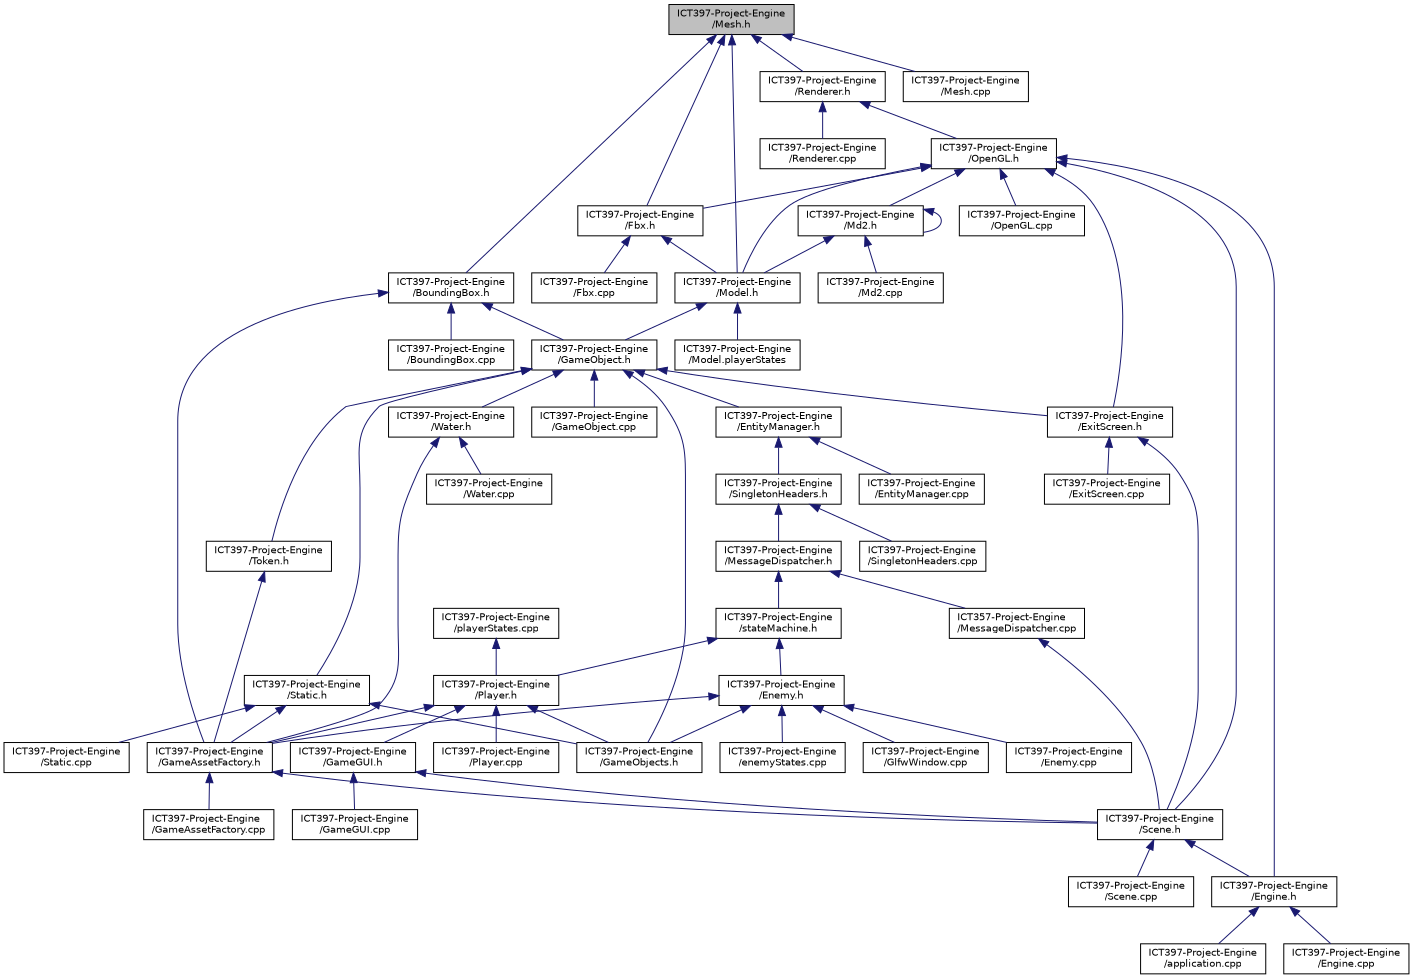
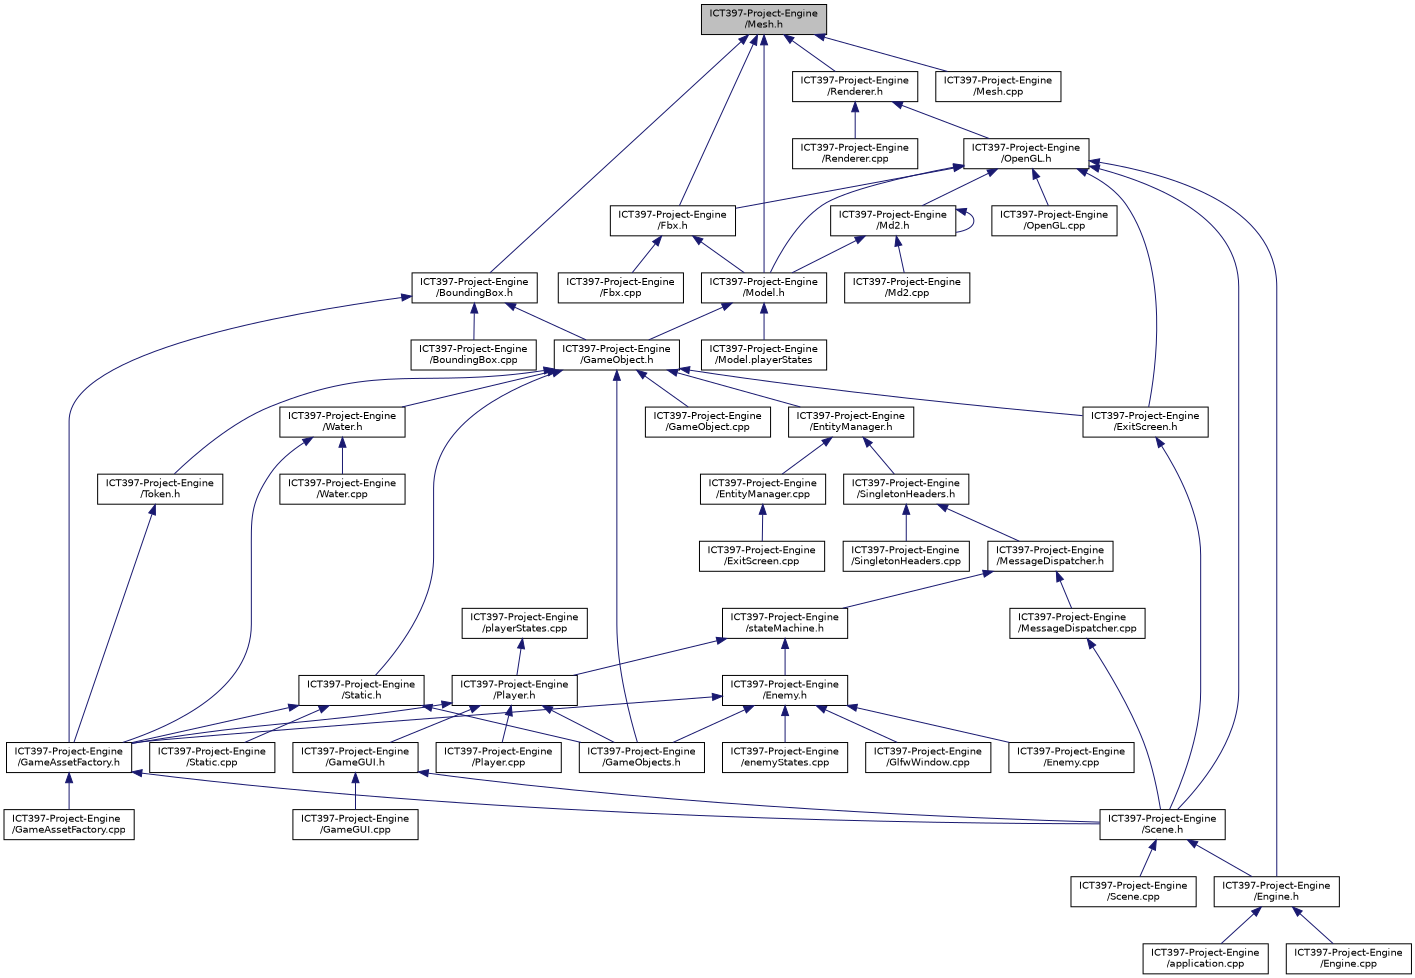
  digraph {
    node [color=black fillcolor=white fontname=Helvetica fontsize=10 shape=record style=filled]
    edge [color=midnightblue dir=back fontname=Helvetica fontsize=10 labelfontname=Helvetica labelfontsize=10 style=solid]
    n1 [fillcolor=grey75 fontcolor=black height=0.2 label="ICT397-Project-Engine\l/Mesh.h" width=0.4]
    n2 [height=0.2 label="ICT397-Project-Engine\l/BoundingBox.h" width=0.4]
    n3 [height=0.2 label="ICT397-Project-Engine\l/Fbx.h" width=0.4]
    n4 [height=0.2 label="ICT397-Project-Engine\l/Model.h" width=0.4]
    n5 [height=0.2 label="ICT397-Project-Engine\l/Mesh.cpp" width=0.4]
    n6 [height=0.2 label="ICT397-Project-Engine\l/Renderer.h" width=0.4]
    n7 [height=0.2 label="ICT397-Project-Engine\l/BoundingBox.cpp" width=0.4]
    n8 [height=0.2 label="ICT397-Project-Engine\l/GameAssetFactory.h" width=0.4]
    n9 [height=0.2 label="ICT397-Project-Engine\l/GameObject.h" width=0.4]
    n10 [height=0.2 label="ICT397-Project-Engine\l/Fbx.cpp" width=0.4]
    n11 [height=0.2 label="ICT397-Project-Engine\l/Model.playerStates" width=0.4]
    n12 [height=0.2 label="ICT397-Project-Engine\l/OpenGL.h" width=0.4]
    n13 [height=0.2 label="ICT397-Project-Engine\l/Renderer.cpp" width=0.4]
    n14 [height=0.2 label="ICT397-Project-Engine\l/GameAssetFactory.cpp" width=0.4]
    n15 [height=0.2 label="ICT397-Project-Engine\l/Scene.h" width=0.4]
    n16 [height=0.2 label="ICT397-Project-Engine\l/EntityManager.h" width=0.4]
    n17 [height=0.2 label="ICT397-Project-Engine\l/GameObjects.h" width=0.4]
    n18 [height=0.2 label="ICT397-Project-Engine\l/ExitScreen.h" width=0.4]
    n19 [height=0.2 label="ICT397-Project-Engine\l/GameObject.cpp" width=0.4]
    n20 [height=0.2 label="ICT397-Project-Engine\l/Static.h" width=0.4]
    n21 [height=0.2 label="ICT397-Project-Engine\l/Token.h" width=0.4]
    n22 [height=0.2 label="ICT397-Project-Engine\l/Water.h" width=0.4]
    n23 [height=0.2 label="ICT397-Project-Engine\l/Engine.h" width=0.4]
    n24 [height=0.2 label="ICT397-Project-Engine\l/Scene.cpp" width=0.4]
    n25 [height=0.2 label="ICT397-Project-Engine\l/application.cpp" width=0.4]
    n26 [height=0.2 label="ICT397-Project-Engine\l/Engine.cpp" width=0.4]
    n27 [height=0.2 label="ICT397-Project-Engine\l/EntityManager.cpp" width=0.4]
    n28 [height=0.2 label="ICT397-Project-Engine\l/SingletonHeaders.h" width=0.4]
    n29 [height=0.2 label="ICT397-Project-Engine\l/ExitScreen.cpp" width=0.4]
    n30 [height=0.2 label="ICT397-Project-Engine\l/Static.cpp" width=0.4]
    n31 [height=0.2 label="ICT397-Project-Engine\l/Water.cpp" width=0.4]
    n32 [height=0.2 label="ICT397-Project-Engine\l/MessageDispatcher.h" width=0.4]
    n33 [height=0.2 label="ICT397-Project-Engine\l/SingletonHeaders.cpp" width=0.4]
-   n34 [height=0.2 label="ICT357-Project-Engine\l/MessageDispatcher.cpp" width=0.4]
+   n34 [height=0.2 label="ICT397-Project-Engine\l/MessageDispatcher.cpp" width=0.4]
    n35 [height=0.2 label="ICT397-Project-Engine\l/stateMachine.h" width=0.4]
    n36 [height=0.2 label="ICT397-Project-Engine\l/Enemy.h" width=0.4]
    n37 [height=0.2 label="ICT397-Project-Engine\l/Player.h" width=0.4]
    n38 [height=0.2 label="ICT397-Project-Engine\l/Enemy.cpp" width=0.4]
    n39 [height=0.2 label="ICT397-Project-Engine\l/enemyStates.cpp" width=0.4]
    n40 [height=0.2 label="ICT397-Project-Engine\l/GlfwWindow.cpp" width=0.4]
    n41 [height=0.2 label="ICT397-Project-Engine\l/GameGUI.h" width=0.4]
    n42 [height=0.2 label="ICT397-Project-Engine\l/Player.cpp" width=0.4]
    n43 [height=0.2 label="ICT397-Project-Engine\l/GameGUI.cpp" width=0.4]
    n44 [height=0.2 label="ICT397-Project-Engine\l/playerStates.cpp" width=0.4]
    n45 [height=0.2 label="ICT397-Project-Engine\l/Md2.h" width=0.4]
    n46 [height=0.2 label="ICT397-Project-Engine\l/OpenGL.cpp" width=0.4]
    n47 [height=0.2 label="ICT397-Project-Engine\l/Md2.cpp" width=0.4]
    n1 -> n2
    n1 -> n3
    n1 -> n4
    n1 -> n5
    n1 -> n6
    n2 -> n7
    n2 -> n8
    n2 -> n9
    n3 -> n4
    n3 -> n10
    n4 -> n9
    n4 -> n11
    n6 -> n12
    n6 -> n13
    n8 -> n14
    n8 -> n15
    n9 -> n16
    n9 -> n17
    n9 -> n18
    n9 -> n19
    n9 -> n20
    n9 -> n21
    n9 -> n22
    n12 -> n3
    n12 -> n4
    n12 -> n15
    n12 -> n18
    n12 -> n23
    n12 -> n45
    n12 -> n46
    n15 -> n23
    n15 -> n24
    n16 -> n27
    n16 -> n28
    n18 -> n15
-   n18 -> n29
+   n27 -> n29
    n20 -> n8
    n20 -> n17
    n20 -> n30
    n21 -> n8
    n22 -> n8
    n22 -> n31
    n23 -> n25
    n23 -> n26
    n28 -> n32
    n28 -> n33
    n32 -> n34
    n32 -> n35
    n34 -> n15
    n35 -> n36
    n35 -> n37
    n36 -> n8
    n36 -> n17
    n36 -> n38
    n36 -> n39
    n36 -> n40
    n37 -> n8
    n37 -> n17
    n37 -> n41
    n37 -> n42
    n41 -> n15
    n41 -> n43
    n44 -> n37
    n45 -> n4
    n45 -> n45
    n45 -> n47
  }
